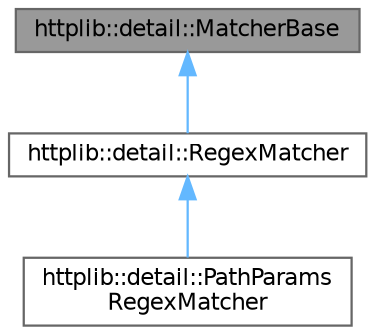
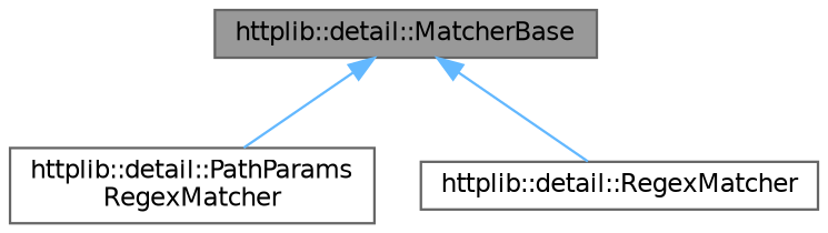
  digraph {
    node [color=gray40 fillcolor=white fontname=Helvetica fontsize=10 shape=box style=filled]
    edge [color=steelblue1 dir=back fontname=Helvetica fontsize=10 labelfontname=Helvetica labelfontsize=10 style=solid]
    n1 [fillcolor=grey60 fontcolor=black height=0.2 label="httplib::detail::MatcherBase" width=0.4]
    n2 [height=0.2 label="httplib::detail::PathParams\lRegexMatcher" width=0.4]
    n3 [height=0.2 label="httplib::detail::RegexMatcher" width=0.4]
-   n3 -> n2
+   n1 -> n2
    n1 -> n3
  }
